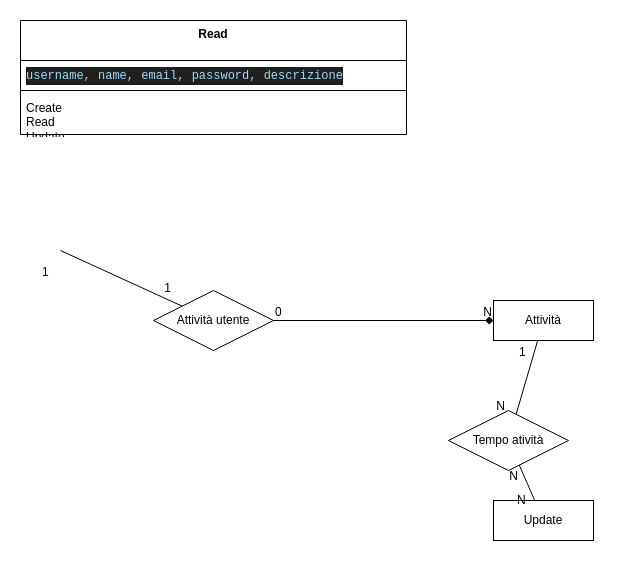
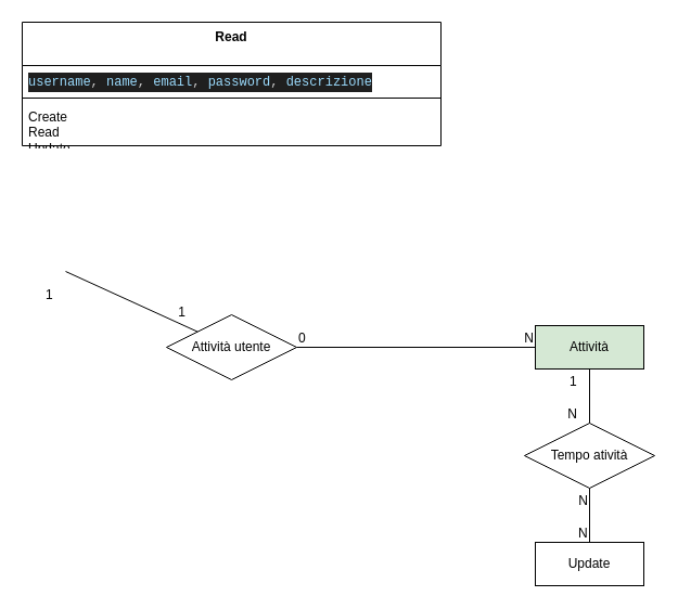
  <mxCell id="0" />
  <mxCell id="1" parent="0" />
- <mxCell id="2" value="Attività" style="whiteSpace=wrap;html=1;align=center;" parent="1" vertex="1"><mxGeometry x="493" y="300" width="100" height="40" as="geometry" /></mxCell>
+ <mxCell id="2" value="Attività" style="whiteSpace=wrap;html=1;align=center;fillColor=#d5e8d4;" parent="1" vertex="1"><mxGeometry x="493" y="300" width="100" height="40" as="geometry" /></mxCell>
  <mxCell id="3" value="Update" style="whiteSpace=wrap;html=1;align=center;" parent="1" vertex="1"><mxGeometry x="493" y="500" width="100" height="40" as="geometry" /></mxCell>
  <mxCell id="4" value="Attività utente" style="shape=rhombus;perimeter=rhombusPerimeter;whiteSpace=wrap;html=1;align=center;" parent="1" vertex="1"><mxGeometry x="153" y="290" width="120" height="60" as="geometry" /></mxCell>
- <mxCell id="5" value="Tempo atività" style="shape=rhombus;perimeter=rhombusPerimeter;whiteSpace=wrap;html=1;align=center;" parent="1" vertex="1"><mxGeometry x="448" y="410" width="120" height="60" as="geometry" /></mxCell>
+ <mxCell id="5" value="Tempo atività" style="shape=rhombus;perimeter=rhombusPerimeter;whiteSpace=wrap;html=1;align=center;" parent="1" vertex="1"><mxGeometry x="483" y="390" width="120" height="60" as="geometry" /></mxCell>
  <mxCell id="6" value="" style="endArrow=none;html=1;rounded=0;" parent="1" target="4" edge="1"><mxGeometry relative="1" as="geometry"><mxPoint x="60" y="250" as="sourcePoint" /><mxPoint x="213" y="300" as="targetPoint" /></mxGeometry></mxCell>
  <mxCell id="7" value="1" style="resizable=0;html=1;whiteSpace=wrap;align=left;verticalAlign=bottom;" parent="6" connectable="0" vertex="1"><mxGeometry x="-1" relative="1" as="geometry"><mxPoint x="-20" y="30" as="offset" /></mxGeometry></mxCell>
  <mxCell id="8" value="1" style="resizable=0;html=1;whiteSpace=wrap;align=right;verticalAlign=bottom;" parent="6" connectable="0" vertex="1"><mxGeometry x="1" relative="1" as="geometry"><mxPoint x="-10" y="-10" as="offset" /></mxGeometry></mxCell>
- <mxCell id="9" value="" style="endArrow=diamond;html=1;rounded=0;" parent="1" source="4" target="2" edge="1"><mxGeometry relative="1" as="geometry"><mxPoint x="423" y="370" as="sourcePoint" /><mxPoint x="583" y="370" as="targetPoint" /></mxGeometry></mxCell>
+ <mxCell id="9" value="" style="endArrow=none;html=1;rounded=0;" parent="1" source="4" target="2" edge="1"><mxGeometry relative="1" as="geometry"><mxPoint x="423" y="370" as="sourcePoint" /><mxPoint x="583" y="370" as="targetPoint" /></mxGeometry></mxCell>
  <mxCell id="10" value="0" style="resizable=0;html=1;whiteSpace=wrap;align=left;verticalAlign=bottom;" parent="9" connectable="0" vertex="1"><mxGeometry x="-1" relative="1" as="geometry" /></mxCell>
  <mxCell id="11" value="N" style="resizable=0;html=1;whiteSpace=wrap;align=right;verticalAlign=bottom;" parent="9" connectable="0" vertex="1"><mxGeometry x="1" relative="1" as="geometry" /></mxCell>
  <mxCell id="12" value="" style="endArrow=none;html=1;rounded=0;" parent="1" source="2" target="5" edge="1"><mxGeometry relative="1" as="geometry"><mxPoint x="333" y="420" as="sourcePoint" /><mxPoint x="493" y="420" as="targetPoint" /></mxGeometry></mxCell>
  <mxCell id="13" value="1" style="resizable=0;html=1;whiteSpace=wrap;align=left;verticalAlign=bottom;" parent="12" connectable="0" vertex="1"><mxGeometry x="-1" relative="1" as="geometry"><mxPoint x="-20" y="20" as="offset" /></mxGeometry></mxCell>
  <mxCell id="14" value="N" style="resizable=0;html=1;whiteSpace=wrap;align=right;verticalAlign=bottom;" parent="12" connectable="0" vertex="1"><mxGeometry x="1" relative="1" as="geometry"><mxPoint x="-10" as="offset" /></mxGeometry></mxCell>
  <mxCell id="15" value="" style="endArrow=none;html=1;rounded=0;" parent="1" source="3" target="5" edge="1"><mxGeometry relative="1" as="geometry"><mxPoint x="423" y="490" as="sourcePoint" /><mxPoint x="543" y="450" as="targetPoint" /></mxGeometry></mxCell>
  <mxCell id="16" value="N" style="resizable=0;html=1;whiteSpace=wrap;align=left;verticalAlign=bottom;" parent="15" connectable="0" vertex="1"><mxGeometry relative="1" as="geometry"><mxPoint x="-12" y="25" as="offset" /></mxGeometry></mxCell>
  <mxCell id="17" value="N" style="resizable=0;html=1;whiteSpace=wrap;align=right;verticalAlign=bottom;" parent="15" connectable="0" vertex="1"><mxGeometry x="1" relative="1" as="geometry"><mxPoint y="20" as="offset" /></mxGeometry></mxCell>
  <mxCell id="18" value="Read" style="swimlane;fontStyle=1;align=center;verticalAlign=top;childLayout=stackLayout;horizontal=1;startSize=40;horizontalStack=0;resizeParent=1;resizeParentMax=0;resizeLast=0;collapsible=1;marginBottom=0;whiteSpace=wrap;html=1;fillStyle=auto;fillColor=default;" parent="1" vertex="1"><mxGeometry x="20" y="20" width="386" height="114" as="geometry"><mxRectangle x="17" y="50" width="100" height="40" as="alternateBounds" /></mxGeometry></mxCell>
  <mxCell id="19" value="&lt;div style=&quot;color: rgb(204, 204, 204); background-color: rgb(31, 31, 31); font-family: Menlo, Monaco, &amp;quot;Courier New&amp;quot;, monospace; line-height: 18px;&quot;&gt;&lt;span style=&quot;color: #9cdcfe;&quot;&gt;username&lt;/span&gt;, &lt;span style=&quot;color: #9cdcfe;&quot;&gt;name&lt;/span&gt;, &lt;span style=&quot;color: #9cdcfe;&quot;&gt;email&lt;/span&gt;, &lt;span style=&quot;color: #9cdcfe;&quot;&gt;password&lt;/span&gt;, &lt;span style=&quot;color: #9cdcfe;&quot;&gt;descrizione&lt;/span&gt;&lt;/div&gt;" style="text;strokeColor=none;fillColor=none;align=left;verticalAlign=top;spacingLeft=4;spacingRight=4;overflow=hidden;rotatable=0;points=[[0,0.5],[1,0.5]];portConstraint=eastwest;whiteSpace=wrap;html=1;" parent="18" vertex="1"><mxGeometry y="40" width="386" height="26" as="geometry" /></mxCell>
  <mxCell id="20" value="" style="line;strokeWidth=1;fillColor=none;align=left;verticalAlign=middle;spacingTop=-1;spacingLeft=3;spacingRight=3;rotatable=0;labelPosition=right;points=[];portConstraint=eastwest;strokeColor=inherit;" parent="18" vertex="1"><mxGeometry y="66" width="386" height="8" as="geometry" /></mxCell>
  <mxCell id="21" value="Create&lt;br&gt;Read&lt;br&gt;Update&lt;br&gt;Delete&lt;br&gt;Get" style="text;strokeColor=none;fillColor=none;align=left;verticalAlign=top;spacingLeft=4;spacingRight=4;overflow=hidden;rotatable=0;points=[[0,0.5],[1,0.5]];portConstraint=eastwest;whiteSpace=wrap;html=1;" parent="18" vertex="1"><mxGeometry y="74" width="386" height="40" as="geometry" /></mxCell>
